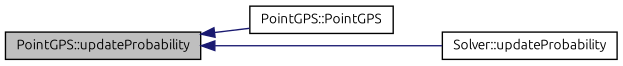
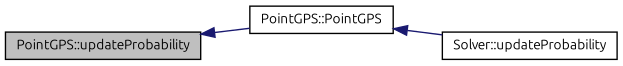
  digraph {
    fontname=Ubuntu
    rankdir=LR
    node [color=black fontname=Ubuntu fontsize=10 shape=record]
    edge [color=midnightblue dir=back fontname=Ubuntu fontsize=10 labelfontname=Helvetica labelfontsize=10 style=solid]
    n1 [fillcolor=grey75 fontcolor=black height=0.2 label="PointGPS::updateProbability" style=filled width=0.4]
    n2 [height=0.2 label="PointGPS::PointGPS" width=0.4]
    n3 [height=0.2 label="Solver::updateProbability" width=0.4]
    n1 -> n2
-   n1 -> n3
+   n2 -> n3
  }
